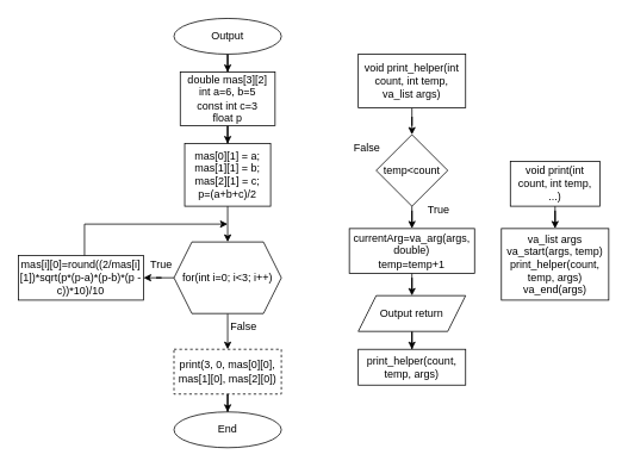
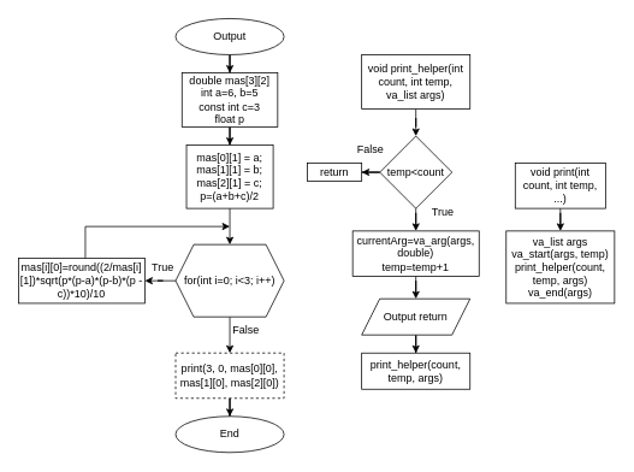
  <mxCell id="0" />
  <mxCell id="1" parent="0" />
  <mxCell id="2" value="" style="edgeStyle=orthogonalEdgeStyle;rounded=0;orthogonalLoop=1;jettySize=auto;html=1;" parent="1" source="3" target="5" edge="1"><mxGeometry relative="1" as="geometry" /></mxCell>
  <mxCell id="3" value="Output" style="ellipse;whiteSpace=wrap;html=1;" parent="1" vertex="1"><mxGeometry x="194" y="20" width="120" height="40" as="geometry" /></mxCell>
  <mxCell id="4" value="" style="edgeStyle=orthogonalEdgeStyle;rounded=0;orthogonalLoop=1;jettySize=auto;html=1;" parent="1" source="5" target="7" edge="1"><mxGeometry relative="1" as="geometry" /></mxCell>
  <mxCell id="5" value="double mas[3][2]&lt;br&gt;int a=6, b=5&lt;br&gt;const int c=3&lt;br&gt;float p" style="rounded=0;whiteSpace=wrap;html=1;" parent="1" vertex="1"><mxGeometry x="201" y="80" width="106" height="60" as="geometry" /></mxCell>
  <mxCell id="6" value="" style="edgeStyle=orthogonalEdgeStyle;rounded=0;orthogonalLoop=1;jettySize=auto;html=1;entryX=0.5;entryY=0;entryDx=0;entryDy=0;" parent="1" source="7" target="27" edge="1"><mxGeometry relative="1" as="geometry"><mxPoint x="254" y="260" as="targetPoint" /></mxGeometry></mxCell>
  <mxCell id="7" value="mas[0][1] = a; &lt;br&gt;mas[1][1] = b; &lt;br&gt;mas[2][1] = c;&lt;br&gt;p=(a+b+c)/2" style="rounded=0;whiteSpace=wrap;html=1;" parent="1" vertex="1"><mxGeometry x="206" y="160" width="96" height="70" as="geometry" /></mxCell>
  <mxCell id="8" value="End" style="ellipse;whiteSpace=wrap;html=1;" parent="1" vertex="1"><mxGeometry x="194" y="460" width="120" height="40" as="geometry" /></mxCell>
  <mxCell id="9" value="" style="edgeStyle=orthogonalEdgeStyle;rounded=0;orthogonalLoop=1;jettySize=auto;html=1;" edge="1" parent="1" source="10" target="13"><mxGeometry relative="1" as="geometry" /></mxCell>
  <mxCell id="10" value="void print_helper(int count, int temp, va_list args)" style="rounded=0;whiteSpace=wrap;html=1;" vertex="1" parent="1"><mxGeometry x="400" y="60" width="120" height="60" as="geometry" /></mxCell>
+ <mxCell id="11" value="" style="edgeStyle=orthogonalEdgeStyle;rounded=0;orthogonalLoop=1;jettySize=auto;html=1;" edge="1" parent="1" source="13" target="14"><mxGeometry relative="1" as="geometry" /></mxCell>
  <mxCell id="12" value="" style="edgeStyle=orthogonalEdgeStyle;rounded=0;orthogonalLoop=1;jettySize=auto;html=1;" edge="1" parent="1" source="13" target="16"><mxGeometry relative="1" as="geometry" /></mxCell>
  <mxCell id="13" value="temp&amp;lt;count" style="rhombus;whiteSpace=wrap;html=1;" vertex="1" parent="1"><mxGeometry x="420" y="150" width="80" height="80" as="geometry" /></mxCell>
+ <mxCell id="14" value="return" style="rounded=0;whiteSpace=wrap;html=1;" vertex="1" parent="1"><mxGeometry x="340" y="180" width="60" height="20" as="geometry" /></mxCell>
  <mxCell id="15" value="" style="edgeStyle=orthogonalEdgeStyle;rounded=0;orthogonalLoop=1;jettySize=auto;html=1;" edge="1" parent="1" source="16" target="18"><mxGeometry relative="1" as="geometry" /></mxCell>
  <mxCell id="16" value="currentArg=va_arg(args, double)&lt;br&gt;temp=temp+1" style="rounded=0;whiteSpace=wrap;html=1;" vertex="1" parent="1"><mxGeometry x="390" y="255" width="140" height="50" as="geometry" /></mxCell>
  <mxCell id="17" value="" style="edgeStyle=orthogonalEdgeStyle;rounded=0;orthogonalLoop=1;jettySize=auto;html=1;" edge="1" parent="1" source="18" target="19"><mxGeometry relative="1" as="geometry" /></mxCell>
  <mxCell id="18" value="Output return" style="shape=parallelogram;perimeter=parallelogramPerimeter;whiteSpace=wrap;html=1;fixedSize=1;" vertex="1" parent="1"><mxGeometry x="400" y="330" width="120" height="40" as="geometry" /></mxCell>
  <mxCell id="19" value="print_helper(count, temp, args)" style="rounded=0;whiteSpace=wrap;html=1;" vertex="1" parent="1"><mxGeometry x="400" y="390" width="120" height="40" as="geometry" /></mxCell>
  <mxCell id="20" value="True" style="text;html=1;strokeColor=none;fillColor=none;align=center;verticalAlign=middle;whiteSpace=wrap;rounded=0;" vertex="1" parent="1"><mxGeometry x="460" y="220" width="60" height="30" as="geometry" /></mxCell>
  <mxCell id="21" value="False" style="text;html=1;strokeColor=none;fillColor=none;align=center;verticalAlign=middle;whiteSpace=wrap;rounded=0;" vertex="1" parent="1"><mxGeometry x="380" y="150" width="60" height="30" as="geometry" /></mxCell>
  <mxCell id="22" value="" style="edgeStyle=orthogonalEdgeStyle;rounded=0;orthogonalLoop=1;jettySize=auto;html=1;" edge="1" parent="1" source="23" target="24"><mxGeometry relative="1" as="geometry" /></mxCell>
  <mxCell id="23" value="void print(int count, int temp, ...)" style="rounded=0;whiteSpace=wrap;html=1;" vertex="1" parent="1"><mxGeometry x="570" y="180" width="100" height="50" as="geometry" /></mxCell>
  <mxCell id="24" value="va_list args&lt;br&gt;va_start(args, temp)&lt;br&gt;print_helper(count, temp, args)&lt;br&gt;va_end(args)" style="rounded=0;whiteSpace=wrap;html=1;" vertex="1" parent="1"><mxGeometry x="560" y="255" width="120" height="80" as="geometry" /></mxCell>
  <mxCell id="25" value="" style="edgeStyle=orthogonalEdgeStyle;rounded=0;orthogonalLoop=1;jettySize=auto;html=1;" edge="1" parent="1" source="27" target="28"><mxGeometry relative="1" as="geometry" /></mxCell>
  <mxCell id="26" value="" style="edgeStyle=orthogonalEdgeStyle;rounded=0;orthogonalLoop=1;jettySize=auto;html=1;" edge="1" parent="1" source="27" target="33"><mxGeometry relative="1" as="geometry" /></mxCell>
  <mxCell id="27" value="for(int i=0; i&amp;lt;3; i++)" style="shape=hexagon;perimeter=hexagonPerimeter2;whiteSpace=wrap;html=1;fixedSize=1;" vertex="1" parent="1"><mxGeometry x="194" y="270" width="120" height="80" as="geometry" /></mxCell>
  <mxCell id="28" value="mas[i][0]=round((2/mas[i][1])*sqrt(p*(p-a)*(p-b)*(p - c))*10)/10" style="rounded=0;whiteSpace=wrap;html=1;" vertex="1" parent="1"><mxGeometry x="20" y="285" width="140" height="50" as="geometry" /></mxCell>
  <mxCell id="29" value="" style="endArrow=classic;html=1;rounded=0;edgeStyle=orthogonalEdgeStyle;exitX=0.5;exitY=0;exitDx=0;exitDy=0;" edge="1" parent="1"><mxGeometry width="50" height="50" relative="1" as="geometry"><mxPoint x="94" y="285" as="sourcePoint" /><mxPoint x="254" y="250" as="targetPoint" /><Array as="points"><mxPoint x="94" y="250" /></Array></mxGeometry></mxCell>
  <mxCell id="30" value="True" style="text;html=1;strokeColor=none;fillColor=none;align=center;verticalAlign=middle;whiteSpace=wrap;rounded=0;" vertex="1" parent="1"><mxGeometry x="150" y="280" width="60" height="30" as="geometry" /></mxCell>
  <mxCell id="31" value="False" style="text;html=1;strokeColor=none;fillColor=none;align=center;verticalAlign=middle;whiteSpace=wrap;rounded=0;" vertex="1" parent="1"><mxGeometry x="242" y="350" width="60" height="30" as="geometry" /></mxCell>
  <mxCell id="32" value="" style="edgeStyle=orthogonalEdgeStyle;rounded=0;orthogonalLoop=1;jettySize=auto;html=1;" edge="1" parent="1" source="33" target="8"><mxGeometry relative="1" as="geometry" /></mxCell>
  <mxCell id="33" value="print(3, 0, mas[0][0], mas[1][0], mas[2][0])" style="rounded=0;whiteSpace=wrap;html=1;dashed=1;" vertex="1" parent="1"><mxGeometry x="194" y="390" width="120" height="50" as="geometry" /></mxCell>
